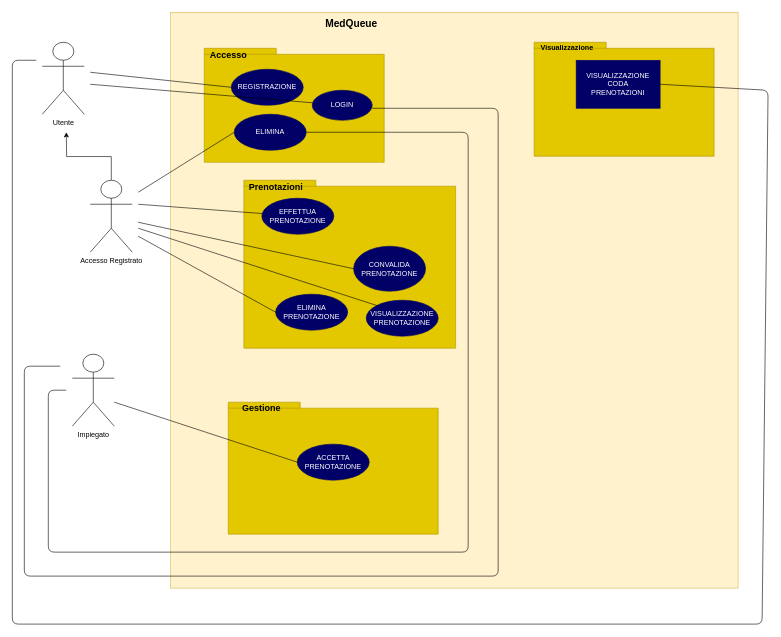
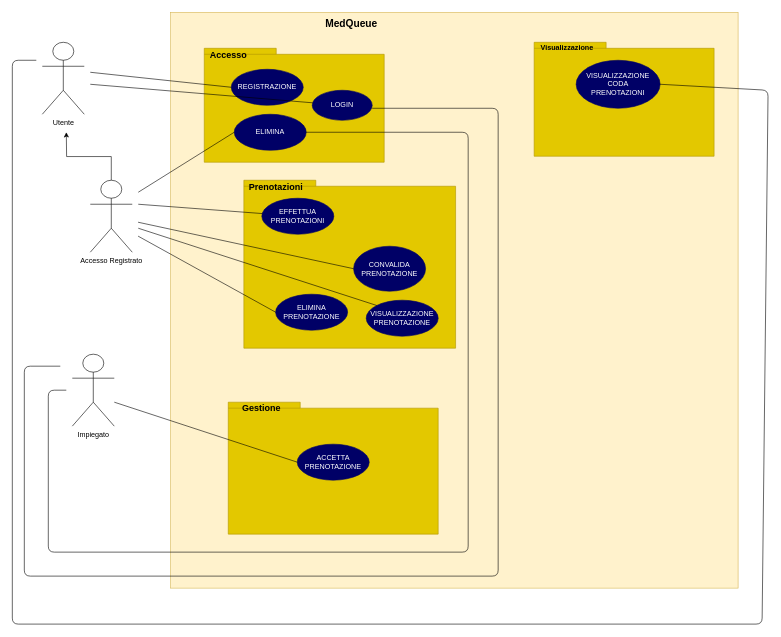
  <mxCell id="0" />
  <mxCell id="1" parent="0" />
  <mxCell id="2" value="Utente" style="shape=umlActor;verticalLabelPosition=bottom;verticalAlign=top;html=1;outlineConnect=0;" parent="1" vertex="1"><mxGeometry x="70" y="70" width="70" height="120" as="geometry" /></mxCell>
  <mxCell id="3" style="edgeStyle=orthogonalEdgeStyle;rounded=0;orthogonalLoop=1;jettySize=auto;html=1;exitX=0.5;exitY=0;exitDx=0;exitDy=0;exitPerimeter=0;" parent="1" source="4" edge="1"><mxGeometry relative="1" as="geometry"><mxPoint x="110" y="220" as="targetPoint" /></mxGeometry></mxCell>
  <mxCell id="4" value="Accesso Registrato" style="shape=umlActor;verticalLabelPosition=bottom;verticalAlign=top;html=1;outlineConnect=0;" parent="1" vertex="1"><mxGeometry x="150" y="300" width="70" height="120" as="geometry" /></mxCell>
  <mxCell id="5" value="Impiegato" style="shape=umlActor;verticalLabelPosition=bottom;verticalAlign=top;html=1;outlineConnect=0;" parent="1" vertex="1"><mxGeometry x="120" y="590" width="70" height="120" as="geometry" /></mxCell>
  <mxCell id="6" value="" style="rounded=0;whiteSpace=wrap;html=1;fillColor=#fff2cc;strokeColor=#d6b656;" parent="1" vertex="1"><mxGeometry x="284" width="946" height="960" as="geometry" y="20" /></mxCell>
  <mxCell id="7" value="&lt;font style=&quot;font-size: 17px&quot;&gt;&lt;b&gt;MedQueue&lt;/b&gt;&lt;/font&gt;" style="text;html=1;align=center;verticalAlign=middle;resizable=0;points=[];autosize=1;" parent="1" vertex="1"><mxGeometry x="535" y="30" width="100" height="20" as="geometry" /></mxCell>
  <mxCell id="8" value="" style="shape=folder;fontStyle=1;spacingTop=10;tabWidth=120;tabHeight=10;tabPosition=left;html=1;fillColor=#e3c800;strokeColor=#B09500;fontColor=#ffffff;" parent="1" vertex="1"><mxGeometry x="340" y="80" width="300" height="190" as="geometry" /></mxCell>
  <mxCell id="9" value="&lt;font style=&quot;font-size: 15px&quot;&gt;&lt;b&gt;Accesso&lt;/b&gt;&lt;/font&gt;" style="text;html=1;align=center;verticalAlign=middle;resizable=0;points=[];autosize=1;" parent="1" vertex="1"><mxGeometry x="340" y="80" width="80" height="20" as="geometry" /></mxCell>
  <mxCell id="10" value="&lt;font color=&quot;#ffffff&quot;&gt;REGISTRAZIONE&lt;/font&gt;" style="ellipse;whiteSpace=wrap;html=1;fillColor=#000066;strokeColor=#000066;" parent="1" vertex="1"><mxGeometry x="385" y="115" width="120" height="60" as="geometry" /></mxCell>
  <mxCell id="11" value="&lt;font color=&quot;#ffffff&quot;&gt;LOGIN&lt;/font&gt;" style="ellipse;whiteSpace=wrap;html=1;fillColor=#000066;strokeColor=#000066;" parent="1" vertex="1"><mxGeometry x="520" y="150" width="100" height="50" as="geometry" /></mxCell>
  <mxCell id="12" value="&lt;font color=&quot;#ffffff&quot;&gt;ELIMINA&lt;/font&gt;" style="ellipse;whiteSpace=wrap;html=1;fillColor=#000066;strokeColor=#000066;" parent="1" vertex="1"><mxGeometry x="390" y="190" width="120" height="60" as="geometry" /></mxCell>
  <mxCell id="13" value="" style="endArrow=none;html=1;entryX=0;entryY=0.5;entryDx=0;entryDy=0;" parent="1" target="10" edge="1"><mxGeometry width="50" height="50" relative="1" as="geometry"><mxPoint x="150" y="120" as="sourcePoint" /><mxPoint x="540" y="400" as="targetPoint" /></mxGeometry></mxCell>
  <mxCell id="14" value="" style="endArrow=none;html=1;" parent="1" target="11" edge="1"><mxGeometry width="50" height="50" relative="1" as="geometry"><mxPoint x="150" y="140" as="sourcePoint" /><mxPoint x="380" y="150" as="targetPoint" /></mxGeometry></mxCell>
  <mxCell id="15" value="" style="endArrow=none;html=1;entryX=0;entryY=0.5;entryDx=0;entryDy=0;" parent="1" target="12" edge="1"><mxGeometry width="50" height="50" relative="1" as="geometry"><mxPoint x="230" y="320" as="sourcePoint" /><mxPoint x="540" y="400" as="targetPoint" /></mxGeometry></mxCell>
  <mxCell id="16" value="" style="endArrow=none;html=1;entryX=1;entryY=0.5;entryDx=0;entryDy=0;" parent="1" target="12" edge="1"><mxGeometry width="50" height="50" relative="1" as="geometry"><mxPoint x="110" y="650" as="sourcePoint" /><mxPoint x="540" y="500" as="targetPoint" /><Array as="points"><mxPoint x="80" y="650" /><mxPoint x="80" y="920" /><mxPoint x="780" y="920" /><mxPoint x="780" y="220" /></Array></mxGeometry></mxCell>
  <mxCell id="17" value="" style="endArrow=none;html=1;entryX=1;entryY=0.5;entryDx=0;entryDy=0;" parent="1" edge="1"><mxGeometry width="50" height="50" relative="1" as="geometry"><mxPoint x="100" y="610" as="sourcePoint" /><mxPoint x="620" y="180" as="targetPoint" /><Array as="points"><mxPoint x="40" y="610" /><mxPoint x="40" y="960" /><mxPoint x="830" y="960" /><mxPoint x="830" y="180" /></Array></mxGeometry></mxCell>
  <mxCell id="18" value="" style="shape=folder;fontStyle=1;spacingTop=10;tabWidth=120;tabHeight=10;tabPosition=left;html=1;fillColor=#e3c800;strokeColor=#B09500;fontColor=#ffffff;" parent="1" vertex="1"><mxGeometry x="406" y="300" width="353" height="280" as="geometry" /></mxCell>
  <mxCell id="19" value="&lt;span style=&quot;font-size: 15px&quot;&gt;&lt;b&gt;Prenotazioni&lt;/b&gt;&lt;/span&gt;" style="text;html=1;align=center;verticalAlign=middle;resizable=0;points=[];autosize=1;" parent="1" vertex="1"><mxGeometry x="404" y="300" width="110" height="20" as="geometry" /></mxCell>
- <mxCell id="20" value="&lt;font color=&quot;#ffffff&quot;&gt;EFFETTUA&lt;br&gt;PRENOTAZIONE&lt;br&gt;&lt;/font&gt;" style="ellipse;whiteSpace=wrap;html=1;fillColor=#000066;strokeColor=#000066;" parent="1" vertex="1"><mxGeometry x="436" y="330" width="120" height="60" as="geometry" /></mxCell>
+ <mxCell id="20" value="&lt;font color=&quot;#ffffff&quot;&gt;EFFETTUA&lt;br&gt;PRENOTAZIONI&lt;br&gt;&lt;/font&gt;" style="ellipse;whiteSpace=wrap;html=1;fillColor=#000066;strokeColor=#000066;" parent="1" vertex="1"><mxGeometry x="436" y="330" width="120" height="60" as="geometry" /></mxCell>
  <mxCell id="21" value="&lt;font color=&quot;#ffffff&quot;&gt;CONVALIDA&lt;br&gt;PRENOTAZIONE&lt;br&gt;&lt;/font&gt;" style="ellipse;whiteSpace=wrap;html=1;fillColor=#000066;strokeColor=#000066;" parent="1" vertex="1"><mxGeometry x="589" y="410" width="120" height="75" as="geometry" /></mxCell>
  <mxCell id="22" value="&lt;font color=&quot;#ffffff&quot;&gt;ELIMINA&lt;br&gt;PRENOTAZIONE&lt;br&gt;&lt;/font&gt;" style="ellipse;whiteSpace=wrap;html=1;fillColor=#000066;strokeColor=#000066;" parent="1" vertex="1"><mxGeometry x="459" y="490" width="120" height="60" as="geometry" /></mxCell>
  <mxCell id="23" value="" style="endArrow=none;html=1;" parent="1" target="20" edge="1"><mxGeometry width="50" height="50" relative="1" as="geometry"><mxPoint x="230" y="340" as="sourcePoint" /><mxPoint x="630" y="470" as="targetPoint" /></mxGeometry></mxCell>
  <mxCell id="24" value="" style="endArrow=none;html=1;entryX=0;entryY=0.5;entryDx=0;entryDy=0;" parent="1" target="21" edge="1"><mxGeometry width="50" height="50" relative="1" as="geometry"><mxPoint x="229.67" y="370" as="sourcePoint" /><mxPoint x="547.005" y="386.835" as="targetPoint" /></mxGeometry></mxCell>
  <mxCell id="25" value="" style="endArrow=none;html=1;entryX=0;entryY=0.5;entryDx=0;entryDy=0;" parent="1" target="22" edge="1"><mxGeometry width="50" height="50" relative="1" as="geometry"><mxPoint x="229.67" y="393.17" as="sourcePoint" /><mxPoint x="547.005" y="410.005" as="targetPoint" /></mxGeometry></mxCell>
  <mxCell id="26" value="" style="shape=folder;fontStyle=1;spacingTop=10;tabWidth=120;tabHeight=10;tabPosition=left;html=1;fillColor=#e3c800;strokeColor=#B09500;fontColor=#ffffff;" parent="1" vertex="1"><mxGeometry x="380" y="670" width="350" height="220" as="geometry" /></mxCell>
  <mxCell id="27" value="&lt;span style=&quot;font-size: 15px&quot;&gt;&lt;b&gt;Gestione&lt;/b&gt;&lt;/span&gt;" style="text;html=1;align=center;verticalAlign=middle;resizable=0;points=[];autosize=1;" parent="1" vertex="1"><mxGeometry x="395" y="670" width="80" height="20" as="geometry" /></mxCell>
  <mxCell id="28" value="&lt;font color=&quot;#ffffff&quot;&gt;ACCETTA&lt;br&gt;PRENOTAZIONE&lt;br&gt;&lt;/font&gt;" style="ellipse;whiteSpace=wrap;html=1;fillColor=#000066;strokeColor=#000066;" parent="1" vertex="1"><mxGeometry x="495" y="740" width="120" height="60" as="geometry" /></mxCell>
  <mxCell id="29" value="" style="endArrow=none;html=1;entryX=0;entryY=0.5;entryDx=0;entryDy=0;" parent="1" target="28" edge="1"><mxGeometry width="50" height="50" relative="1" as="geometry"><mxPoint x="190" y="670" as="sourcePoint" /><mxPoint x="580" y="450" as="targetPoint" /></mxGeometry></mxCell>
  <mxCell id="30" value="" style="shape=folder;fontStyle=1;spacingTop=10;tabWidth=120;tabHeight=10;tabPosition=left;html=1;fillColor=#e3c800;strokeColor=#B09500;fontColor=#ffffff;" parent="1" vertex="1"><mxGeometry x="890" y="70" width="300" height="190" as="geometry" /></mxCell>
  <mxCell id="31" value="Visualizzazione" style="text;html=1;strokeColor=none;fillColor=none;align=center;verticalAlign=middle;whiteSpace=wrap;rounded=0;fontStyle=1" parent="1" vertex="1"><mxGeometry x="890" y="70" width="110" height="20" as="geometry" /></mxCell>
- <mxCell id="32" value="&lt;font color=&quot;#ffffff&quot;&gt;VISUALIZZAZIONE CODA&lt;br&gt;PRENOTAZIONI&lt;br&gt;&lt;/font&gt;" style="whiteSpace=wrap;html=1;fillColor=#000066;strokeColor=#000066;rounded=0;" parent="1" vertex="1"><mxGeometry x="960" y="100" width="140" height="80" as="geometry" /></mxCell>
+ <mxCell id="32" value="&lt;font color=&quot;#ffffff&quot;&gt;VISUALIZZAZIONE CODA&lt;br&gt;PRENOTAZIONI&lt;br&gt;&lt;/font&gt;" style="ellipse;whiteSpace=wrap;html=1;fillColor=#000066;strokeColor=#000066;" parent="1" vertex="1"><mxGeometry x="960" y="100" width="140" height="80" as="geometry" /></mxCell>
  <mxCell id="33" value="" style="endArrow=none;html=1;entryX=1;entryY=0.5;entryDx=0;entryDy=0;" parent="1" target="32" edge="1"><mxGeometry width="50" height="50" relative="1" as="geometry"><mxPoint x="60" y="100" as="sourcePoint" /><mxPoint x="1250" y="170" as="targetPoint" /><Array as="points"><mxPoint x="20" y="100" /><mxPoint x="20" y="1040" /><mxPoint x="1270" y="1040" /><mxPoint x="1280" y="150" /></Array></mxGeometry></mxCell>
  <mxCell id="34" value="&lt;font color=&quot;#ffffff&quot;&gt;VISUALIZZAZIONE&lt;br&gt;PRENOTAZIONE&lt;br&gt;&lt;/font&gt;" style="ellipse;whiteSpace=wrap;html=1;fillColor=#000066;strokeColor=#000066;" parent="1" vertex="1"><mxGeometry x="610" y="500" width="120" height="60" as="geometry" /></mxCell>
  <mxCell id="35" value="" style="endArrow=none;html=1;exitX=0;exitY=0;exitDx=0;exitDy=0;" parent="1" source="34" edge="1"><mxGeometry width="50" height="50" relative="1" as="geometry"><mxPoint x="670" y="530" as="sourcePoint" /><mxPoint x="230" y="380" as="targetPoint" /></mxGeometry></mxCell>
